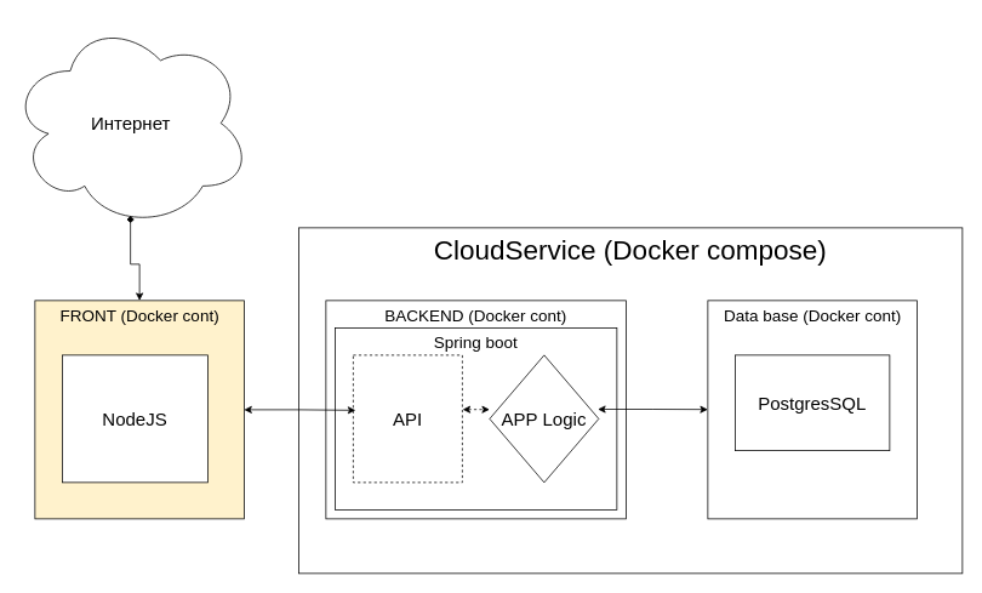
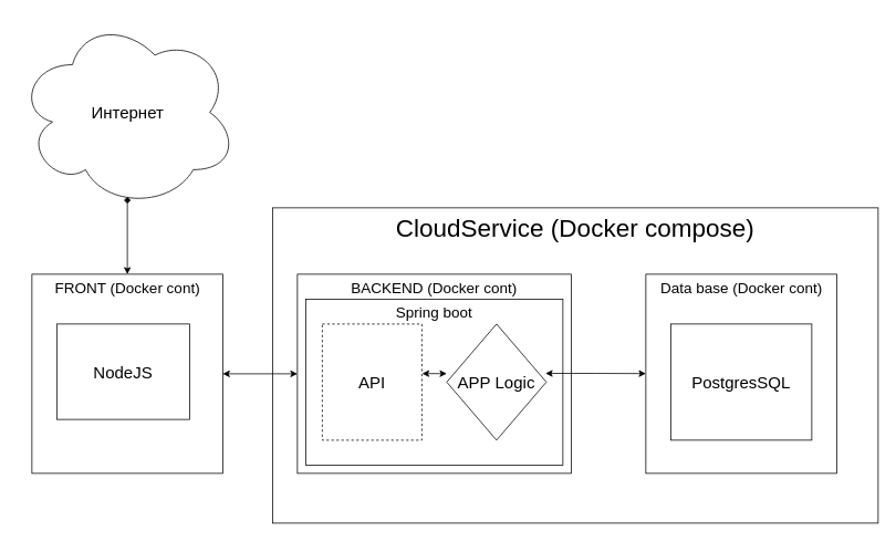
  <mxCell id="0" />
  <mxCell id="1" parent="0" />
- <mxCell id="2" value="&lt;font style=&quot;font-size: 20px;&quot;&gt;Интернет&lt;/font&gt;" style="ellipse;shape=cloud;whiteSpace=wrap;html=1;" parent="1" vertex="1"><mxGeometry x="10.5" y="20" width="265" height="230" as="geometry" /></mxCell>
+ <mxCell id="2" value="&lt;font style=&quot;font-size: 20px;&quot;&gt;Интернет&lt;/font&gt;" style="ellipse;shape=cloud;whiteSpace=wrap;html=1;" parent="1" vertex="1"><mxGeometry x="20.5" y="20" width="265" height="230" as="geometry" /></mxCell>
  <mxCell id="3" value="CloudService (Docker compose)" style="rounded=0;whiteSpace=wrap;html=1;verticalAlign=top;fontSize=30;" parent="1" vertex="1"><mxGeometry x="328" y="250" width="730" height="380" as="geometry" /></mxCell>
  <mxCell id="4" style="edgeStyle=orthogonalEdgeStyle;rounded=0;orthogonalLoop=1;jettySize=auto;html=1;entryX=0.5;entryY=0.942;entryDx=0;entryDy=0;entryPerimeter=0;startArrow=classic;startFill=1;endArrow=diamond;" edge="1" parent="1" source="5" target="2"><mxGeometry relative="1" as="geometry" /></mxCell>
- <mxCell id="5" value="&lt;font face=&quot;Helvetica&quot;&gt;FRONT (Docker cont)&lt;/font&gt;" style="html=1;rounded=0;shadow=0;comic=0;labelBackgroundColor=none;strokeWidth=1;fontFamily=Verdana;fontSize=18;align=center;verticalAlign=top;fillColor=#fff2cc;" parent="1" vertex="1"><mxGeometry x="38" y="330" width="230" height="240" as="geometry" /></mxCell>
+ <mxCell id="5" value="&lt;font face=&quot;Helvetica&quot;&gt;FRONT (Docker cont)&lt;/font&gt;" style="html=1;rounded=0;shadow=0;comic=0;labelBackgroundColor=none;strokeWidth=1;fontFamily=Verdana;fontSize=18;align=center;verticalAlign=top;" parent="1" vertex="1"><mxGeometry x="38" y="330" width="230" height="240" as="geometry" /></mxCell>
  <mxCell id="6" value="BACKEND (Docker cont)" style="rounded=0;whiteSpace=wrap;html=1;verticalAlign=top;fontSize=18;" parent="1" vertex="1"><mxGeometry x="358" y="330" width="330" height="240" as="geometry" /></mxCell>
  <mxCell id="7" value="&lt;font face=&quot;Helvetica&quot;&gt;Data base (Docker cont)&lt;/font&gt;" style="html=1;rounded=0;shadow=0;comic=0;labelBackgroundColor=none;strokeWidth=1;fontFamily=Verdana;fontSize=18;align=center;verticalAlign=top;" parent="1" vertex="1"><mxGeometry x="778" y="330" width="230" height="240" as="geometry" /></mxCell>
  <mxCell id="8" value="Spring boot" style="rounded=0;whiteSpace=wrap;html=1;verticalAlign=top;fontSize=18;" parent="1" vertex="1"><mxGeometry x="368" y="360" width="310" height="200" as="geometry" /></mxCell>
- <mxCell id="9" style="edgeStyle=orthogonalEdgeStyle;rounded=0;orthogonalLoop=1;jettySize=auto;html=1;startArrow=classic;startFill=1;exitX=1.003;exitY=0.427;exitDx=0;exitDy=0;exitPerimeter=0;entryX=0;entryY=0.432;entryDx=0;entryDy=0;entryPerimeter=0;dashed=1;" parent="1" source="10" target="12" edge="1"><mxGeometry relative="1" as="geometry" /></mxCell>
+ <mxCell id="9" style="edgeStyle=orthogonalEdgeStyle;rounded=0;orthogonalLoop=1;jettySize=auto;html=1;startArrow=classic;startFill=1;exitX=1.003;exitY=0.427;exitDx=0;exitDy=0;exitPerimeter=0;entryX=0;entryY=0.432;entryDx=0;entryDy=0;entryPerimeter=0;" parent="1" source="10" target="12" edge="1"><mxGeometry relative="1" as="geometry" /></mxCell>
  <mxCell id="10" value="API" style="rounded=0;whiteSpace=wrap;html=1;fontSize=20;dashed=1;" parent="1" vertex="1"><mxGeometry x="388" y="390" width="120" height="140" as="geometry" /></mxCell>
- <mxCell id="11" value="NodeJS" style="rounded=0;whiteSpace=wrap;html=1;fontSize=20;" parent="1" vertex="1"><mxGeometry x="68" y="390" width="160" height="140" as="geometry" /></mxCell>
+ <mxCell id="11" value="NodeJS" style="rounded=0;whiteSpace=wrap;html=1;fontSize=20;" parent="1" vertex="1"><mxGeometry x="68" y="390" width="160" height="115" as="geometry" /></mxCell>
  <mxCell id="12" value="APP Logic" style="rhombus;whiteSpace=wrap;html=1;fontSize=20;" parent="1" vertex="1"><mxGeometry x="538" y="390" width="120" height="140" as="geometry" /></mxCell>
- <mxCell id="13" value="PostgresSQL" style="rounded=0;whiteSpace=wrap;html=1;fontSize=20;" parent="1" vertex="1"><mxGeometry x="808" y="390" width="170" height="105" as="geometry" /></mxCell>
- <mxCell id="14" style="edgeStyle=orthogonalEdgeStyle;rounded=0;orthogonalLoop=1;jettySize=auto;html=1;entryX=0.021;entryY=0.433;entryDx=0;entryDy=0;entryPerimeter=0;startArrow=classic;startFill=1;" parent="1" source="5" target="10" edge="1"><mxGeometry relative="1" as="geometry" /></mxCell>
+ <mxCell id="13" value="PostgresSQL" style="rounded=0;whiteSpace=wrap;html=1;fontSize=20;" parent="1" vertex="1"><mxGeometry x="808" y="390" width="170" height="140" as="geometry" /></mxCell>
+ <mxCell id="14" style="edgeStyle=orthogonalEdgeStyle;rounded=0;orthogonalLoop=1;jettySize=auto;html=1;startArrow=classic;startFill=1;" parent="1" source="5" target="6" edge="1"><mxGeometry relative="1" as="geometry" /></mxCell>
  <mxCell id="15" style="edgeStyle=orthogonalEdgeStyle;rounded=0;orthogonalLoop=1;jettySize=auto;html=1;startArrow=classic;startFill=1;exitX=0.992;exitY=0.425;exitDx=0;exitDy=0;exitPerimeter=0;" parent="1" source="12" edge="1"><mxGeometry relative="1" as="geometry"><mxPoint x="688" y="449.75" as="sourcePoint" /><mxPoint x="778" y="449.75" as="targetPoint" /></mxGeometry></mxCell>
